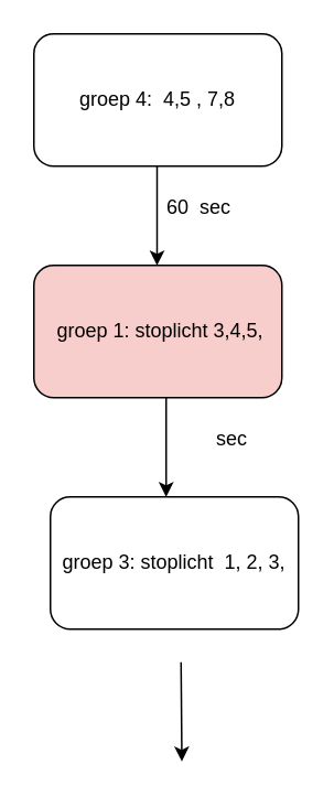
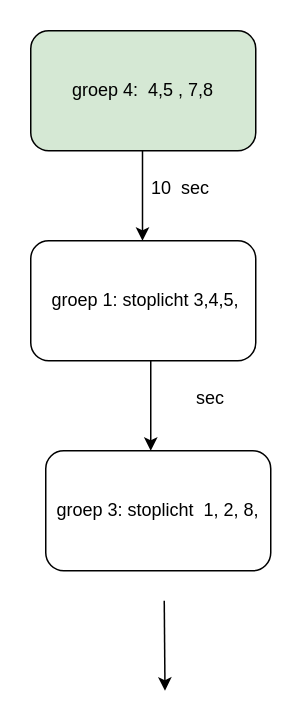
  <mxCell id="0" />
  <mxCell id="1" parent="0" />
- <mxCell id="2" value="&amp;nbsp;groep 1: stoplicht 3,4,5," style="rounded=1;whiteSpace=wrap;html=1;fillColor=#f8cecc;" vertex="1" parent="1"><mxGeometry x="20" y="160" width="150" height="80" as="geometry" /></mxCell>
+ <mxCell id="2" value="&amp;nbsp;groep 1: stoplicht 3,4,5," style="rounded=1;whiteSpace=wrap;html=1;" vertex="1" parent="1"><mxGeometry x="20" y="160" width="150" height="80" as="geometry" /></mxCell>
  <mxCell id="3" value="" style="endArrow=classic;html=1;rounded=0;" edge="1" parent="1"><mxGeometry width="50" height="50" relative="1" as="geometry"><mxPoint x="100" y="240" as="sourcePoint" /><mxPoint x="100" y="300" as="targetPoint" /><Array as="points"><mxPoint x="100" y="270" /></Array></mxGeometry></mxCell>
- <mxCell id="4" value="groep 3: stoplicht &amp;nbsp;1, 2, 3," style="rounded=1;whiteSpace=wrap;html=1;" vertex="1" parent="1"><mxGeometry x="30" y="300" width="150" height="80" as="geometry" /></mxCell>
+ <mxCell id="4" value="groep 3: stoplicht &amp;nbsp;1, 2, 8," style="rounded=1;whiteSpace=wrap;html=1;" vertex="1" parent="1"><mxGeometry x="30" y="300" width="150" height="80" as="geometry" /></mxCell>
  <mxCell id="5" value="" style="endArrow=classic;html=1;rounded=0;" edge="1" parent="1"><mxGeometry width="50" height="50" relative="1" as="geometry"><mxPoint x="109" y="400" as="sourcePoint" /><mxPoint x="109.5" y="460" as="targetPoint" /></mxGeometry></mxCell>
- <mxCell id="6" value="groep 4: &amp;nbsp;4,5 , 7,8" style="rounded=1;whiteSpace=wrap;html=1;" vertex="1" parent="1"><mxGeometry x="20" y="20" width="150" height="80" as="geometry" /></mxCell>
+ <mxCell id="6" value="groep 4: &amp;nbsp;4,5 , 7,8" style="rounded=1;whiteSpace=wrap;html=1;fillColor=#d5e8d4;" vertex="1" parent="1"><mxGeometry x="20" y="20" width="150" height="80" as="geometry" /></mxCell>
  <mxCell id="7" value="" style="endArrow=classic;html=1;rounded=0;" edge="1" parent="1"><mxGeometry width="50" height="50" relative="1" as="geometry"><mxPoint x="94.5" y="100" as="sourcePoint" /><mxPoint x="94.5" y="160" as="targetPoint" /></mxGeometry></mxCell>
  <mxCell id="8" value="&amp;nbsp;sec&amp;nbsp;" style="text;html=1;strokeColor=none;fillColor=none;align=center;verticalAlign=middle;whiteSpace=wrap;rounded=0;" vertex="1" parent="1"><mxGeometry x="110" y="250" width="60" height="30" as="geometry" /></mxCell>
- <mxCell id="9" value="60 &amp;nbsp;sec" style="text;html=1;strokeColor=none;fillColor=none;align=center;verticalAlign=middle;whiteSpace=wrap;rounded=0;" vertex="1" parent="1"><mxGeometry x="90" y="110" width="60" height="30" as="geometry" /></mxCell>
+ <mxCell id="9" value="10 &amp;nbsp;sec" style="text;html=1;strokeColor=none;fillColor=none;align=center;verticalAlign=middle;whiteSpace=wrap;rounded=0;" vertex="1" parent="1"><mxGeometry x="90" y="110" width="60" height="30" as="geometry" /></mxCell>
